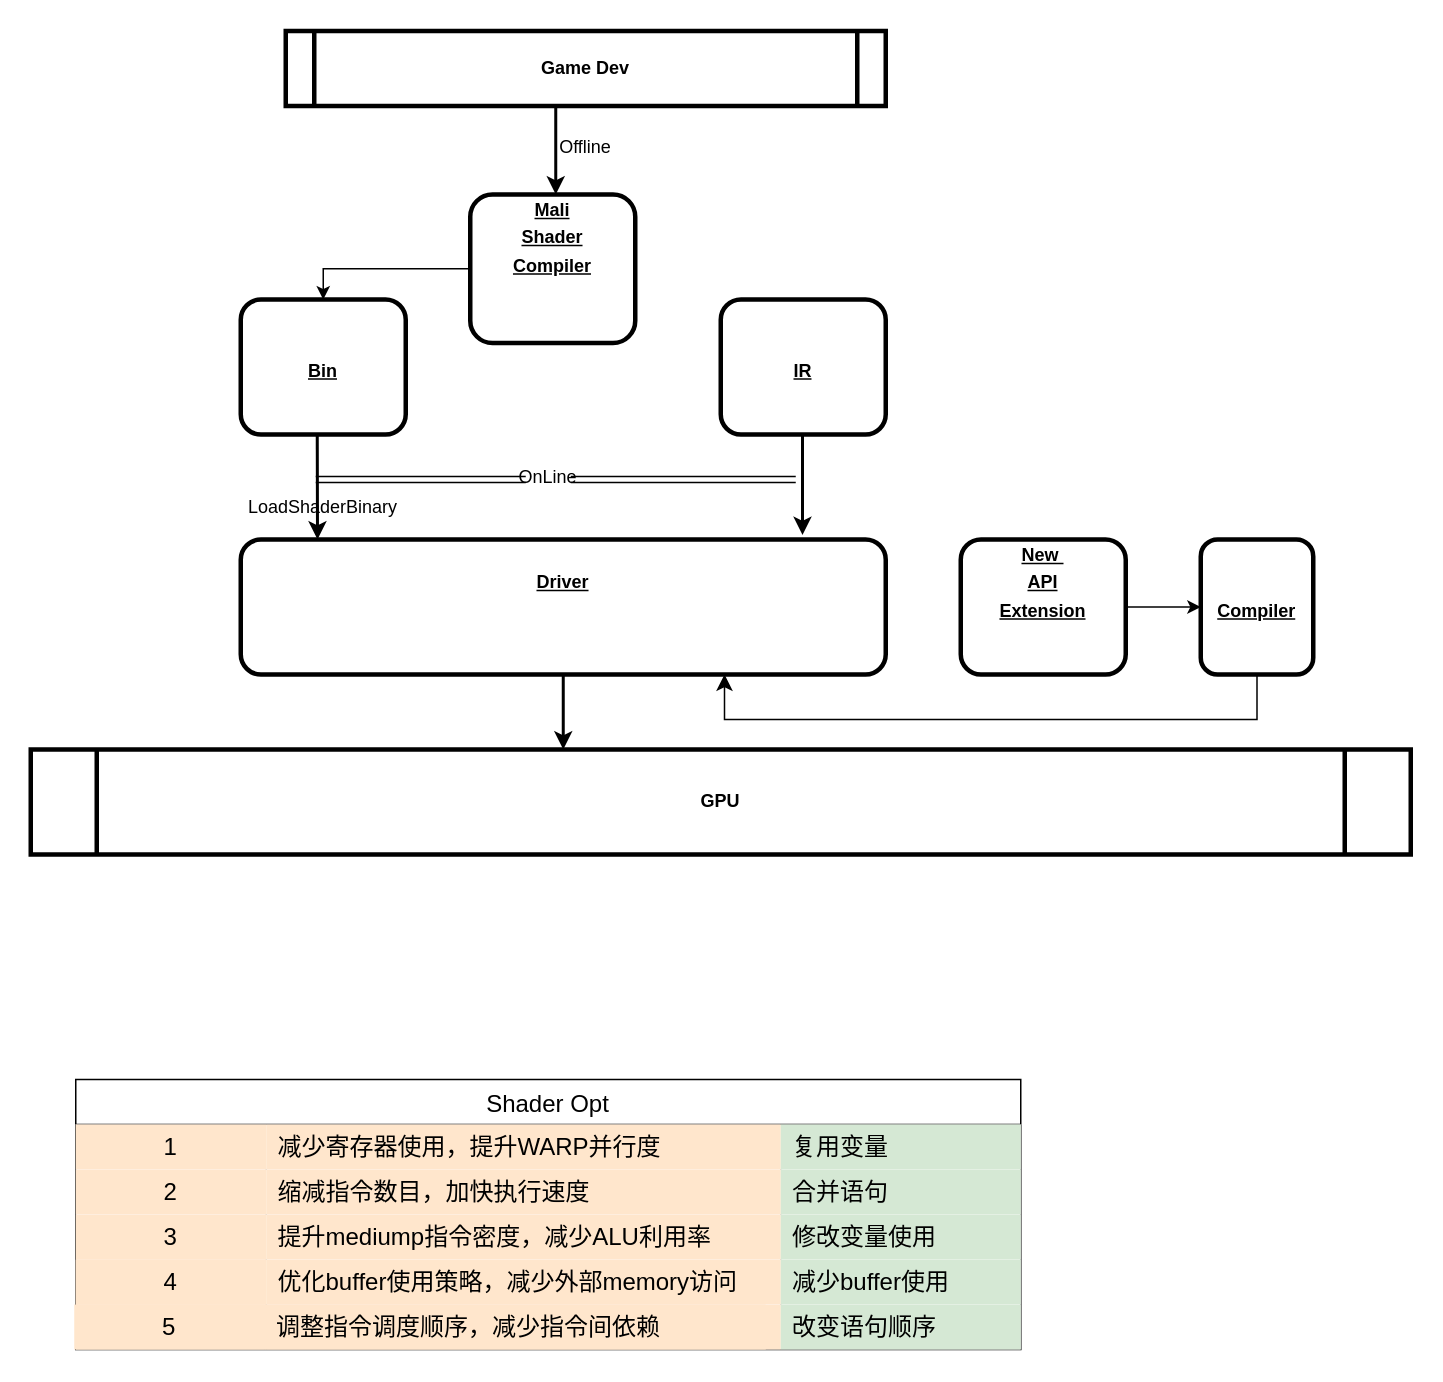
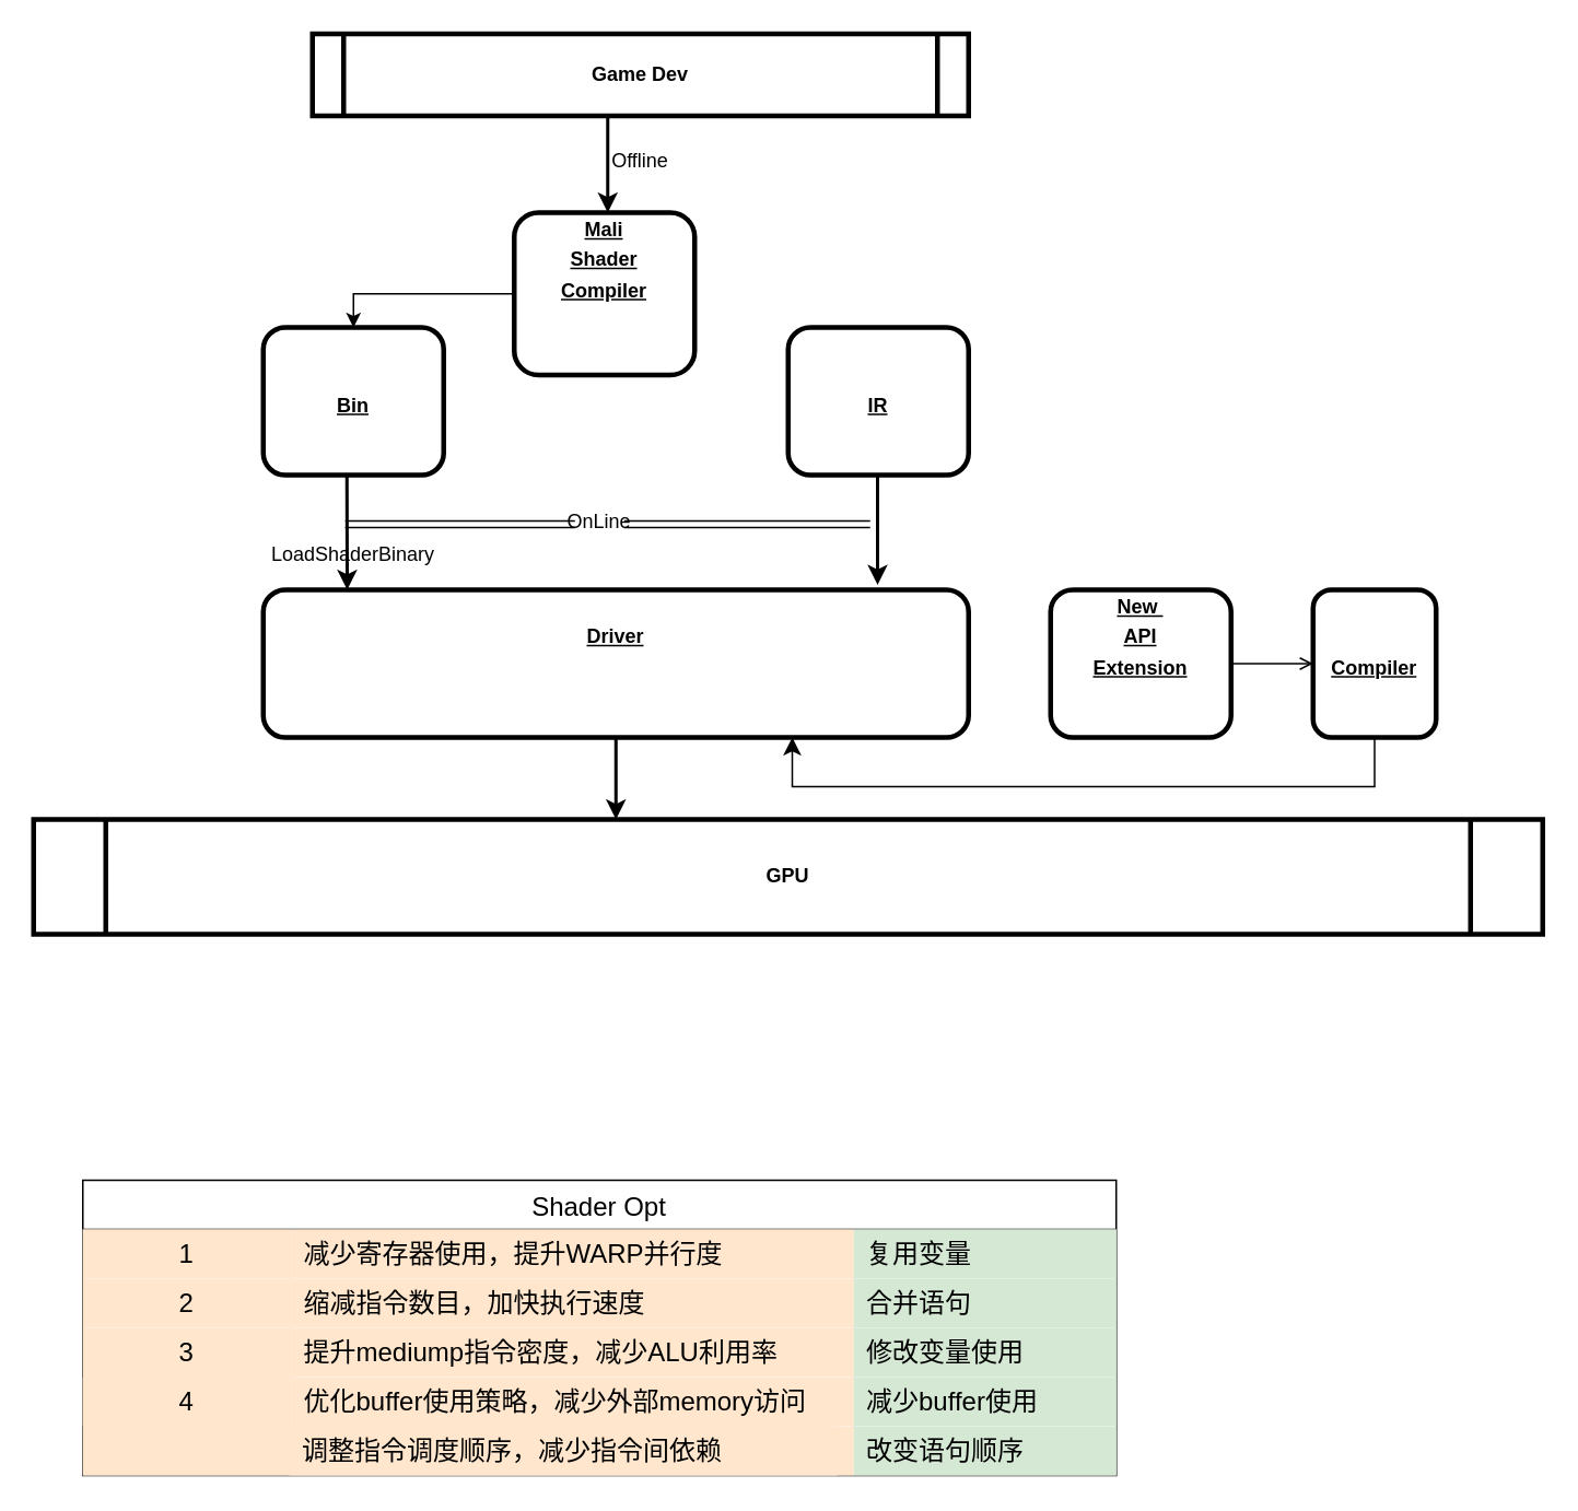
  <mxCell id="0" />
  <mxCell id="1" parent="0" />
  <mxCell id="2" value="GPU" style="shape=process;whiteSpace=wrap;align=center;verticalAlign=middle;size=0.048;fontStyle=1;strokeWidth=3;" parent="1" vertex="1"><mxGeometry x="20" y="499" width="920" height="70" as="geometry" /></mxCell>
  <mxCell id="3" style="edgeStyle=orthogonalEdgeStyle;rounded=0;orthogonalLoop=1;jettySize=auto;html=1;entryX=0.5;entryY=0;entryDx=0;entryDy=0;" edge="1" parent="1" source="4" target="8"><mxGeometry relative="1" as="geometry" /></mxCell>
  <mxCell id="4" value="&lt;p style=&quot;margin: 0px; margin-top: 4px; text-align: center; text-decoration: underline;&quot;&gt;Mali&lt;/p&gt;&lt;p style=&quot;margin: 0px; margin-top: 4px; text-align: center; text-decoration: underline;&quot;&gt;Shader&lt;/p&gt;&lt;p style=&quot;margin: 0px; margin-top: 4px; text-align: center; text-decoration: underline;&quot;&gt;Compiler&lt;/p&gt;" style="verticalAlign=middle;align=center;overflow=fill;fontSize=12;fontFamily=Helvetica;html=1;rounded=1;fontStyle=1;strokeWidth=3;" parent="1" vertex="1"><mxGeometry x="313" y="129" width="110" height="99" as="geometry" /></mxCell>
  <mxCell id="5" value="" style="edgeStyle=elbowEdgeStyle;elbow=vertical;strokeWidth=2;rounded=0;" parent="1" edge="1"><mxGeometry width="100" height="100" relative="1" as="geometry"><mxPoint x="370" y="89" as="sourcePoint" /><mxPoint x="370" y="129" as="targetPoint" /><Array as="points"><mxPoint x="370" y="69" /></Array></mxGeometry></mxCell>
  <mxCell id="6" value="Offline" style="text;spacingTop=-5;align=center" parent="1" vertex="1"><mxGeometry x="375" y="89" width="30" height="20" as="geometry" /></mxCell>
  <mxCell id="7" value="Game Dev" style="shape=process;whiteSpace=wrap;align=center;verticalAlign=middle;size=0.048;fontStyle=1;strokeWidth=3;" vertex="1" parent="1"><mxGeometry x="190" y="20" width="400" height="50" as="geometry" /></mxCell>
  <mxCell id="8" value="&lt;p style=&quot;margin: 0px; margin-top: 4px; text-align: center; text-decoration: underline;&quot;&gt;&lt;br&gt;&lt;/p&gt;&lt;p style=&quot;margin: 0px; margin-top: 4px; text-align: center; text-decoration: underline;&quot;&gt;&lt;span style=&quot;background-color: initial;&quot;&gt;&lt;br&gt;&lt;/span&gt;&lt;/p&gt;&lt;p style=&quot;margin: 0px; margin-top: 4px; text-align: center; text-decoration: underline;&quot;&gt;&lt;span style=&quot;background-color: initial;&quot;&gt;Bin&lt;/span&gt;&lt;br&gt;&lt;/p&gt;" style="verticalAlign=middle;align=center;overflow=fill;fontSize=12;fontFamily=Helvetica;html=1;rounded=1;fontStyle=1;strokeWidth=3;" vertex="1" parent="1"><mxGeometry x="160" y="199" width="110" height="90" as="geometry" /></mxCell>
  <mxCell id="9" value="" style="edgeStyle=elbowEdgeStyle;elbow=vertical;strokeWidth=2;rounded=0;entryX=0.119;entryY=0;entryDx=0;entryDy=0;entryPerimeter=0;" edge="1" parent="1" target="16"><mxGeometry width="100" height="100" relative="1" as="geometry"><mxPoint x="211" y="299" as="sourcePoint" /><mxPoint x="310" y="299" as="targetPoint" /><Array as="points"><mxPoint x="211" y="289" /></Array></mxGeometry></mxCell>
  <mxCell id="10" style="edgeStyle=orthogonalEdgeStyle;rounded=0;orthogonalLoop=1;jettySize=auto;html=1;shape=link;" edge="1" parent="1" source="12"><mxGeometry relative="1" as="geometry"><mxPoint x="210" y="319" as="targetPoint" /></mxGeometry></mxCell>
  <mxCell id="11" style="edgeStyle=orthogonalEdgeStyle;rounded=0;orthogonalLoop=1;jettySize=auto;html=1;shape=link;" edge="1" parent="1" source="12"><mxGeometry relative="1" as="geometry"><mxPoint x="530" y="319" as="targetPoint" /></mxGeometry></mxCell>
  <mxCell id="12" value="OnLine" style="text;spacingTop=-5;align=center" vertex="1" parent="1"><mxGeometry x="350" y="309" width="30" height="20" as="geometry" /></mxCell>
  <mxCell id="13" value="&lt;p style=&quot;margin: 0px; margin-top: 4px; text-align: center; text-decoration: underline;&quot;&gt;&lt;br&gt;&lt;/p&gt;&lt;p style=&quot;margin: 0px; margin-top: 4px; text-align: center; text-decoration: underline;&quot;&gt;&lt;br&gt;&lt;/p&gt;&lt;p style=&quot;margin: 0px; margin-top: 4px; text-align: center; text-decoration: underline;&quot;&gt;IR&lt;/p&gt;" style="verticalAlign=middle;align=center;overflow=fill;fontSize=12;fontFamily=Helvetica;html=1;rounded=1;fontStyle=1;strokeWidth=3;" vertex="1" parent="1"><mxGeometry x="480" y="199" width="110" height="90" as="geometry" /></mxCell>
  <mxCell id="14" value="" style="edgeStyle=elbowEdgeStyle;elbow=vertical;strokeWidth=2;rounded=0;entryX=0.233;entryY=-0.043;entryDx=0;entryDy=0;entryPerimeter=0;" edge="1" parent="1"><mxGeometry width="100" height="100" relative="1" as="geometry"><mxPoint x="534.5" y="299" as="sourcePoint" /><mxPoint x="534.5" y="356" as="targetPoint" /><Array as="points"><mxPoint x="534.5" y="289" /></Array></mxGeometry></mxCell>
  <mxCell id="15" value="&lt;p style=&quot;margin: 0px; margin-top: 4px; text-align: center; text-decoration: underline;&quot;&gt;&lt;br&gt;&lt;/p&gt;&lt;p style=&quot;margin: 0px; margin-top: 4px; text-align: center; text-decoration: underline;&quot;&gt;&lt;br&gt;&lt;/p&gt;&lt;p style=&quot;margin: 0px; margin-top: 4px; text-align: center; text-decoration: underline;&quot;&gt;Compiler&lt;/p&gt;" style="verticalAlign=middle;align=center;overflow=fill;fontSize=12;fontFamily=Helvetica;html=1;rounded=1;fontStyle=1;strokeWidth=3;" vertex="1" parent="1"><mxGeometry x="800" y="359" width="75" height="90" as="geometry" /></mxCell>
  <mxCell id="16" value="&lt;p style=&quot;margin: 0px; margin-top: 4px; text-align: center; text-decoration: underline;&quot;&gt;&lt;br&gt;&lt;/p&gt;&lt;p style=&quot;margin: 0px; margin-top: 4px; text-align: center; text-decoration: underline;&quot;&gt;&lt;span style=&quot;background-color: initial;&quot;&gt;Driver&lt;/span&gt;&lt;br&gt;&lt;/p&gt;" style="verticalAlign=middle;align=center;overflow=fill;fontSize=12;fontFamily=Helvetica;html=1;rounded=1;fontStyle=1;strokeWidth=3;" vertex="1" parent="1"><mxGeometry x="160" y="359" width="430" height="90" as="geometry" /></mxCell>
- <mxCell id="17" style="edgeStyle=orthogonalEdgeStyle;rounded=0;orthogonalLoop=1;jettySize=auto;html=1;exitX=1;exitY=0.5;exitDx=0;exitDy=0;entryX=0;entryY=0.5;entryDx=0;entryDy=0;" edge="1" parent="1" source="18" target="15"><mxGeometry relative="1" as="geometry" /></mxCell>
+ <mxCell id="17" style="edgeStyle=orthogonalEdgeStyle;rounded=0;orthogonalLoop=1;jettySize=auto;html=1;exitX=1;exitY=0.5;exitDx=0;exitDy=0;entryX=0;entryY=0.5;entryDx=0;entryDy=0;endArrow=open;" edge="1" parent="1" source="18" target="15"><mxGeometry relative="1" as="geometry" /></mxCell>
  <mxCell id="18" value="&lt;p style=&quot;margin: 0px; margin-top: 4px; text-align: center; text-decoration: underline;&quot;&gt;New&amp;nbsp;&lt;/p&gt;&lt;p style=&quot;margin: 0px; margin-top: 4px; text-align: center; text-decoration: underline;&quot;&gt;API&lt;/p&gt;&lt;p style=&quot;margin: 0px; margin-top: 4px; text-align: center; text-decoration: underline;&quot;&gt;Extension&lt;/p&gt;" style="verticalAlign=middle;align=center;overflow=fill;fontSize=12;fontFamily=Helvetica;html=1;rounded=1;fontStyle=1;strokeWidth=3;" vertex="1" parent="1"><mxGeometry x="640" y="359" width="110" height="90" as="geometry" /></mxCell>
  <mxCell id="19" value="" style="edgeStyle=elbowEdgeStyle;elbow=vertical;strokeWidth=2;rounded=0;" edge="1" parent="1"><mxGeometry width="100" height="100" relative="1" as="geometry"><mxPoint x="375" y="459" as="sourcePoint" /><mxPoint x="375" y="499" as="targetPoint" /><Array as="points"><mxPoint x="375" y="449" /></Array></mxGeometry></mxCell>
  <mxCell id="20" value="" style="edgeStyle=elbowEdgeStyle;elbow=horizontal;endArrow=classic;html=1;curved=0;rounded=0;endSize=8;startSize=8;entryX=0.75;entryY=1;entryDx=0;entryDy=0;exitX=0.5;exitY=1;exitDx=0;exitDy=0;" edge="1" parent="1" source="15" target="16"><mxGeometry width="50" height="50" relative="1" as="geometry"><mxPoint x="830" y="329" as="sourcePoint" /><mxPoint x="880" y="279" as="targetPoint" /><Array as="points"><mxPoint x="660" y="479" /></Array></mxGeometry></mxCell>
  <mxCell id="21" value="LoadShaderBinary" style="text;spacingTop=-5;align=center" vertex="1" parent="1"><mxGeometry x="150" y="329" width="130" height="20" as="geometry" /></mxCell>
  <mxCell id="22" value="Shader Opt" style="shape=table;startSize=30;container=1;collapsible=0;childLayout=tableLayout;fixedRows=1;rowLines=0;fontStyle=0;fontSize=16;" vertex="1" parent="1"><mxGeometry x="50" y="719" width="630" height="180" as="geometry" /></mxCell>
  <mxCell id="23" value="" style="shape=tableRow;horizontal=0;startSize=0;swimlaneHead=0;swimlaneBody=0;top=0;left=0;bottom=0;right=0;collapsible=0;dropTarget=0;points=[[0,0.5],[1,0.5]];portConstraint=eastwest;fontSize=16;" vertex="1" parent="22"><mxGeometry y="30" width="630" height="30" as="geometry" /></mxCell>
  <mxCell id="24" value="1" style="shape=partialRectangle;html=1;whiteSpace=wrap;connectable=0;top=0;left=0;bottom=0;right=0;overflow=hidden;pointerEvents=1;fontSize=16;fillColor=#ffe6cc;strokeColor=#d79b00;" vertex="1" parent="23"><mxGeometry width="127" height="30" as="geometry"><mxRectangle width="127" height="30" as="alternateBounds" /></mxGeometry></mxCell>
  <mxCell id="25" value="减少寄存器使用，提升WARP并行度" style="shape=partialRectangle;html=1;whiteSpace=wrap;connectable=0;top=0;left=0;bottom=0;right=0;align=left;spacingLeft=6;overflow=hidden;fontSize=16;fillColor=#ffe6cc;strokeColor=#d79b00;" vertex="1" parent="23"><mxGeometry x="127" width="343" height="30" as="geometry"><mxRectangle width="343" height="30" as="alternateBounds" /></mxGeometry></mxCell>
  <mxCell id="26" value="复用变量" style="shape=partialRectangle;html=1;whiteSpace=wrap;connectable=0;top=0;left=0;bottom=0;right=0;align=left;spacingLeft=6;overflow=hidden;fontSize=16;fillColor=#d5e8d4;strokeColor=#82b366;" vertex="1" parent="23"><mxGeometry x="470" width="160" height="30" as="geometry"><mxRectangle width="160" height="30" as="alternateBounds" /></mxGeometry></mxCell>
  <mxCell id="27" value="" style="shape=tableRow;horizontal=0;startSize=0;swimlaneHead=0;swimlaneBody=0;top=0;left=0;bottom=0;right=0;collapsible=0;dropTarget=0;points=[[0,0.5],[1,0.5]];portConstraint=eastwest;fontSize=16;" vertex="1" parent="22"><mxGeometry y="60" width="630" height="30" as="geometry" /></mxCell>
  <mxCell id="28" value="2" style="shape=partialRectangle;html=1;whiteSpace=wrap;connectable=0;top=0;left=0;bottom=0;right=0;overflow=hidden;fontSize=16;fillColor=#ffe6cc;strokeColor=#d79b00;" vertex="1" parent="27"><mxGeometry width="127" height="30" as="geometry"><mxRectangle width="127" height="30" as="alternateBounds" /></mxGeometry></mxCell>
  <mxCell id="29" value="缩减指令数目，加快执行速度" style="shape=partialRectangle;html=1;whiteSpace=wrap;connectable=0;top=0;left=0;bottom=0;right=0;align=left;spacingLeft=6;overflow=hidden;fontSize=16;fillColor=#ffe6cc;strokeColor=#d79b00;" vertex="1" parent="27"><mxGeometry x="127" width="343" height="30" as="geometry"><mxRectangle width="343" height="30" as="alternateBounds" /></mxGeometry></mxCell>
  <mxCell id="30" value="合并语句" style="shape=partialRectangle;html=1;whiteSpace=wrap;connectable=0;top=0;left=0;bottom=0;right=0;align=left;spacingLeft=6;overflow=hidden;fontSize=16;fillColor=#d5e8d4;strokeColor=#82b366;" vertex="1" parent="27"><mxGeometry x="470" width="160" height="30" as="geometry"><mxRectangle width="160" height="30" as="alternateBounds" /></mxGeometry></mxCell>
  <mxCell id="31" value="" style="shape=tableRow;horizontal=0;startSize=0;swimlaneHead=0;swimlaneBody=0;top=0;left=0;bottom=0;right=0;collapsible=0;dropTarget=0;points=[[0,0.5],[1,0.5]];portConstraint=eastwest;fontSize=16;" vertex="1" parent="22"><mxGeometry y="90" width="630" height="30" as="geometry" /></mxCell>
  <mxCell id="32" value="3" style="shape=partialRectangle;html=1;whiteSpace=wrap;connectable=0;top=0;left=0;bottom=0;right=0;overflow=hidden;fontSize=16;fillColor=#ffe6cc;strokeColor=#d79b00;" vertex="1" parent="31"><mxGeometry width="127" height="30" as="geometry"><mxRectangle width="127" height="30" as="alternateBounds" /></mxGeometry></mxCell>
  <mxCell id="33" value="提升mediump指令密度，减少ALU利用率" style="shape=partialRectangle;html=1;whiteSpace=wrap;connectable=0;top=0;left=0;bottom=0;right=0;align=left;spacingLeft=6;overflow=hidden;fontSize=16;fillColor=#ffe6cc;strokeColor=#d79b00;" vertex="1" parent="31"><mxGeometry x="127" width="343" height="30" as="geometry"><mxRectangle width="343" height="30" as="alternateBounds" /></mxGeometry></mxCell>
  <mxCell id="34" value="修改变量使用" style="shape=partialRectangle;html=1;whiteSpace=wrap;connectable=0;top=0;left=0;bottom=0;right=0;align=left;spacingLeft=6;overflow=hidden;fontSize=16;fillColor=#d5e8d4;strokeColor=#82b366;" vertex="1" parent="31"><mxGeometry x="470" width="160" height="30" as="geometry"><mxRectangle width="160" height="30" as="alternateBounds" /></mxGeometry></mxCell>
  <mxCell id="35" style="shape=tableRow;horizontal=0;startSize=0;swimlaneHead=0;swimlaneBody=0;top=0;left=0;bottom=0;right=0;collapsible=0;dropTarget=0;points=[[0,0.5],[1,0.5]];portConstraint=eastwest;fontSize=16;" vertex="1" parent="22"><mxGeometry y="120" width="630" height="30" as="geometry" /></mxCell>
  <mxCell id="36" style="shape=partialRectangle;html=1;whiteSpace=wrap;connectable=0;top=0;left=0;bottom=0;right=0;overflow=hidden;fontSize=16;fillColor=#ffe6cc;strokeColor=#d79b00;" vertex="1" parent="35"><mxGeometry width="127" height="30" as="geometry"><mxRectangle width="127" height="30" as="alternateBounds" /></mxGeometry></mxCell>
  <mxCell id="37" value="优化buffer使用策略，减少外部memory访问" style="shape=partialRectangle;html=1;whiteSpace=wrap;connectable=0;top=0;left=0;bottom=0;right=0;align=left;spacingLeft=6;overflow=hidden;fontSize=16;fillColor=#ffe6cc;strokeColor=#d79b00;" vertex="1" parent="35"><mxGeometry x="127" width="343" height="30" as="geometry"><mxRectangle width="343" height="30" as="alternateBounds" /></mxGeometry></mxCell>
  <mxCell id="38" value="减少buffer使用" style="shape=partialRectangle;html=1;whiteSpace=wrap;connectable=0;top=0;left=0;bottom=0;right=0;align=left;spacingLeft=6;overflow=hidden;fontSize=16;fillColor=#d5e8d4;strokeColor=#82b366;" vertex="1" parent="35"><mxGeometry x="470" width="160" height="30" as="geometry"><mxRectangle width="160" height="30" as="alternateBounds" /></mxGeometry></mxCell>
  <mxCell id="39" style="shape=tableRow;horizontal=0;startSize=0;swimlaneHead=0;swimlaneBody=0;top=0;left=0;bottom=0;right=0;collapsible=0;dropTarget=0;points=[[0,0.5],[1,0.5]];portConstraint=eastwest;fontSize=16;" vertex="1" parent="22"><mxGeometry y="150" width="630" height="30" as="geometry" /></mxCell>
  <mxCell id="40" style="shape=partialRectangle;html=1;whiteSpace=wrap;connectable=0;top=0;left=0;bottom=0;right=0;overflow=hidden;fontSize=16;fillColor=#ffe6cc;strokeColor=#d79b00;" vertex="1" parent="39"><mxGeometry width="127" height="30" as="geometry"><mxRectangle width="127" height="30" as="alternateBounds" /></mxGeometry></mxCell>
  <mxCell id="41" style="shape=partialRectangle;html=1;whiteSpace=wrap;connectable=0;top=0;left=0;bottom=0;right=0;align=left;spacingLeft=6;overflow=hidden;fontSize=16;fillColor=#ffe6cc;strokeColor=#d79b00;" vertex="1" parent="39"><mxGeometry x="127" width="343" height="30" as="geometry"><mxRectangle width="343" height="30" as="alternateBounds" /></mxGeometry></mxCell>
  <mxCell id="42" value="改变语句顺序" style="shape=partialRectangle;html=1;whiteSpace=wrap;connectable=0;top=0;left=0;bottom=0;right=0;align=left;spacingLeft=6;overflow=hidden;fontSize=16;fillColor=#d5e8d4;strokeColor=#82b366;" vertex="1" parent="39"><mxGeometry x="470" width="160" height="30" as="geometry"><mxRectangle width="160" height="30" as="alternateBounds" /></mxGeometry></mxCell>
  <mxCell id="43" value="4" style="shape=partialRectangle;html=1;whiteSpace=wrap;connectable=0;top=0;left=0;bottom=0;right=0;overflow=hidden;fontSize=16;fillColor=#ffe6cc;strokeColor=#d79b00;" vertex="1" parent="1"><mxGeometry x="50" y="839" width="127" height="30" as="geometry"><mxRectangle width="127" height="30" as="alternateBounds" /></mxGeometry></mxCell>
- <mxCell id="44" value="5" style="shape=partialRectangle;html=1;whiteSpace=wrap;connectable=0;top=0;left=0;bottom=0;right=0;overflow=hidden;fontSize=16;fillColor=#ffe6cc;strokeColor=#d79b00;" vertex="1" parent="1"><mxGeometry x="49" y="869" width="127" height="30" as="geometry"><mxRectangle width="127" height="30" as="alternateBounds" /></mxGeometry></mxCell>
  <mxCell id="45" value="调整指令调度顺序，减少指令间依赖" style="shape=partialRectangle;html=1;whiteSpace=wrap;connectable=0;top=0;left=0;bottom=0;right=0;align=left;spacingLeft=6;overflow=hidden;fontSize=16;fillColor=#ffe6cc;strokeColor=#d79b00;" vertex="1" parent="1"><mxGeometry x="176" y="869" width="334" height="30" as="geometry"><mxRectangle width="443" height="30" as="alternateBounds" /></mxGeometry></mxCell>
